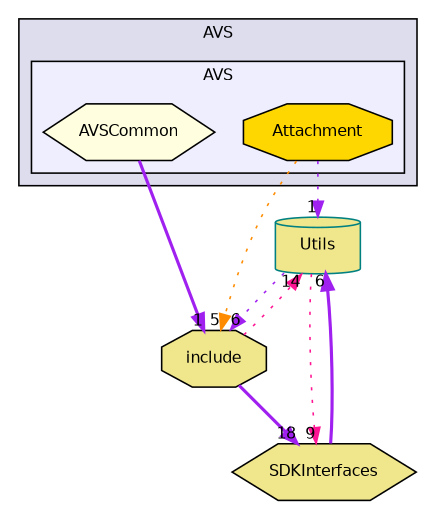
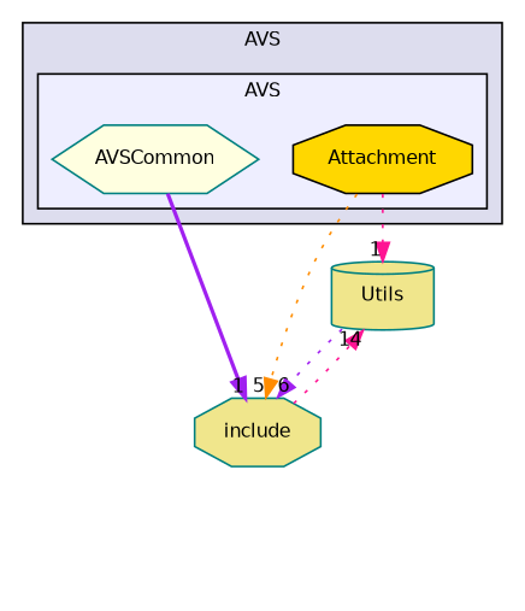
  digraph {
    compound=true
    node [color=black fillcolor=khaki fontname=Helvetica fontsize=10 shape=octagon style=filled]
    edge [color=purple headlabel=1 labeldistance=1.5 labelfontname=Helvetica labelfontsize=10 style=dotted]
    n1 [fillcolor=gold label=Attachment]
-   n2 [fillcolor=lightyellow label=AVSCommon shape=hexagon]
+   n2 [color=teal fillcolor=lightyellow label=AVSCommon shape=hexagon]
    n3 [color=teal label=Utils shape=cylinder]
-   n4 [label=include]
-   n5 [label=SDKInterfaces shape=hexagon]
+   n4 [color=teal label=include]
    subgraph cluster_1 {
      bgcolor="#ddddee"
      fontname=Helvetica
      fontsize=10
      label=AVS
      pencolor=black
      subgraph cluster_2 {
        bgcolor="#eeeeff"
        fontname=Helvetica
        fontsize=10
        label=AVS
        pencolor=black
        n1
        n2
      }
    }
-   n1 -> n3
+   n1 -> n3 [color=deeppink]
    n1 -> n4 [color=darkorange headlabel=5]
    n2 -> n4 [style=bold]
    n3 -> n4 [headlabel=6]
-   n3 -> n5 [color=deeppink headlabel=9]
    n4 -> n3 [color=deeppink headlabel=14]
-   n4 -> n5 [headlabel=18 style=bold]
-   n5 -> n3 [headlabel=6 style=bold]
  }
